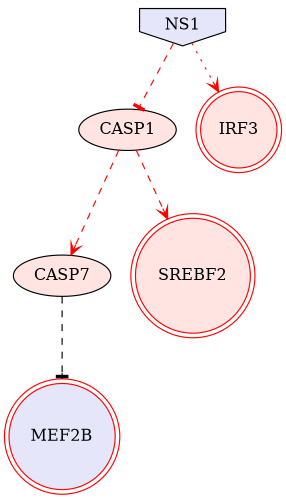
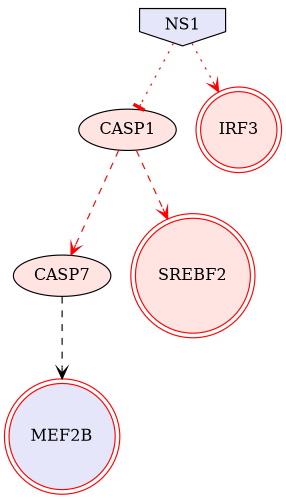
  digraph {
    node [fillcolor=mistyrose style=filled color=red shape=doublecircle]
    edge [arrowhead=vee color=red penwidth=1 style=dashed]
    CASP7 [color="" shape=""]
    MEF2B [fillcolor=lavender]
    CASP1 [color="" shape=""]
    SREBF2
    NS1 [color=black fillcolor=lavender shape=invhouse]
    IRF3
-   CASP7 -> MEF2B [arrowhead=tee color=black]
+   CASP7 -> MEF2B [color=black]
    CASP1 -> CASP7
    CASP1 -> SREBF2
-   NS1 -> CASP1 [arrowhead=tee]
+   NS1 -> CASP1 [arrowhead=tee style=dotted]
    NS1 -> IRF3 [style=dotted]
  }
